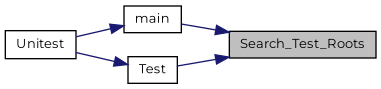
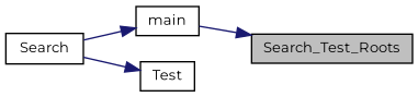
  digraph {
    fontname=Montserrat
    rankdir=RL
    node [color=black fillcolor=white fontname=Montserrat fontsize=10 shape=record style=filled]
    edge [color=midnightblue dir=back fontname=Montserrat fontsize=10 labelfontname=Helvetica labelfontsize=10 style=solid]
    n1 [fillcolor=grey75 fontcolor=black height=0.2 label=Search_Test_Roots width=0.4]
    n2 [height=0.2 label=main width=0.4]
    n3 [height=0.2 label=Test width=0.4]
-   n4 [height=0.2 label=Unitest width=0.4]
+   n4 [height=0.2 label=Search width=0.4]
    n1 -> n2
-   n1 -> n3
    n2 -> n4
    n3 -> n4
  }
